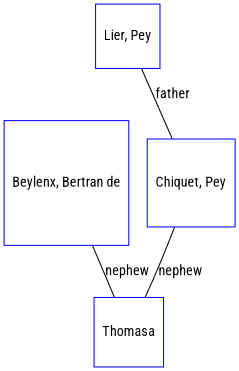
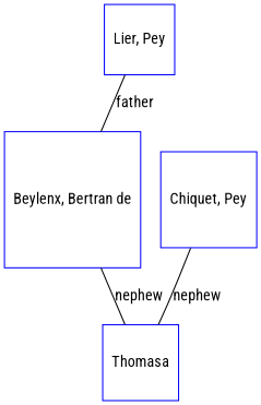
  digraph {
    fontname="Roboto Condensed"
    node [color=blue fontname="Roboto Condensed" regular=1 shape=box]
    edge [arrowsize=0.0 dir=none fontname="Roboto Condensed"]
    n1 [label=Thomasa]
    n2 [label="Beylenx, Bertran de"]
    n3 [label="Lier, Pey"]
    n4 [label="Chiquet, Pey"]
    n2 -> n1 [label=nephew]
-   n3 -> n4 [label=father]
+   n3 -> n2 [label=father]
    n4 -> n1 [label=nephew]
  }
